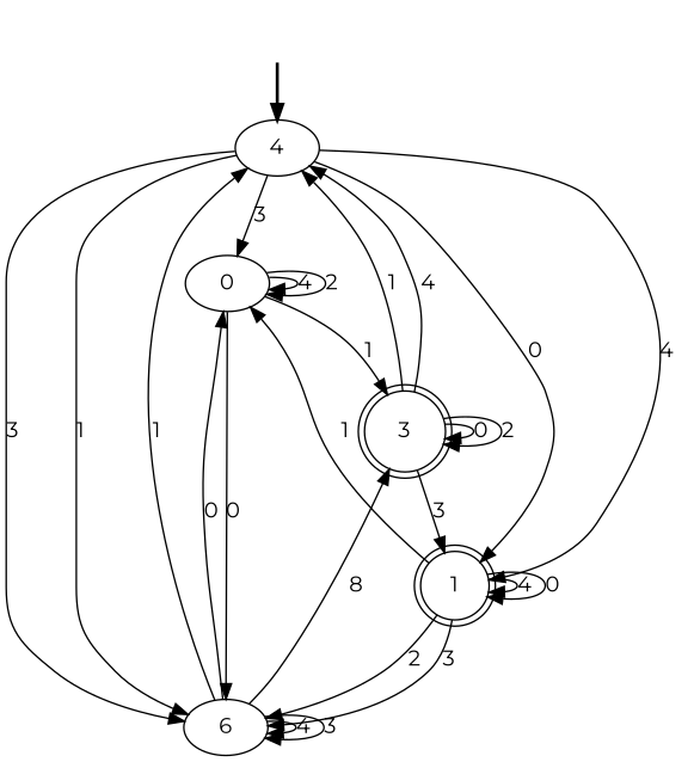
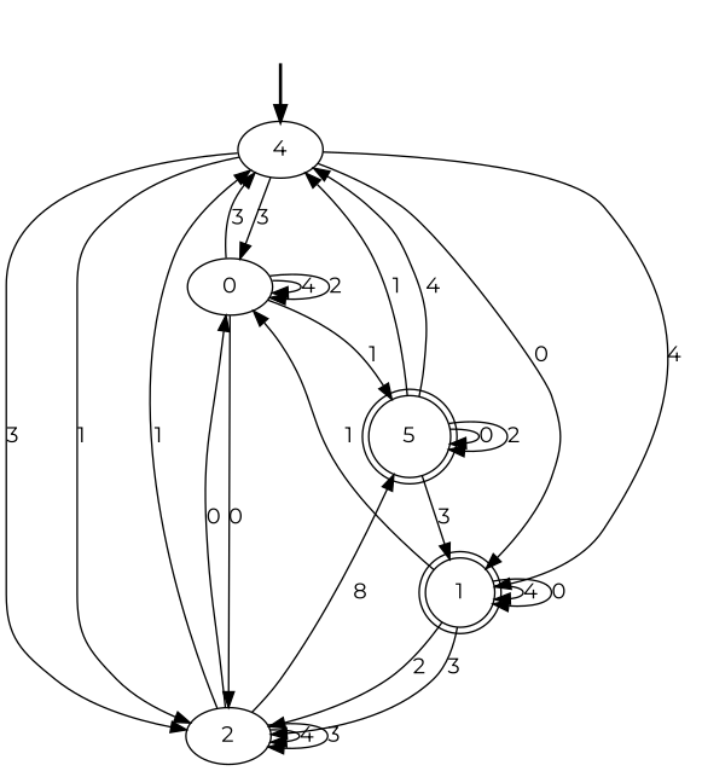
  digraph {
    fontname=Montserrat
    node [fontname=Montserrat]
    edge [fontname=Montserrat]
    fake [style=invisible]
    4 [root=true]
    0
-   2 [label=6]
+   2
    1 [shape=doublecircle]
-   3 [shape=doublecircle]
+   3 [shape=doublecircle label=5]
    fake -> 4 [style=bold]
    4 -> 0 [label=3]
    4 -> 2 [label=3]
    4 -> 2 [label=1]
    4 -> 1 [label=4]
    4 -> 1 [label=0]
+   0 -> 4 [label=3]
    0 -> 0 [label=4]
    0 -> 0 [label=2]
    0 -> 2 [label=0]
    0 -> 3 [label=1]
    2 -> 4 [label=1]
    2 -> 0 [label=0]
    2 -> 2 [label=4]
    2 -> 2 [label=3]
    2 -> 3 [label=8]
    1 -> 0 [label=1]
    1 -> 2 [label=2]
    1 -> 2 [label=3]
    1 -> 1 [label=4]
    1 -> 1 [label=0]
    3 -> 4 [label=1]
    3 -> 4 [label=4]
    3 -> 1 [label=3]
    3 -> 3 [label=0]
    3 -> 3 [label=2]
  }
